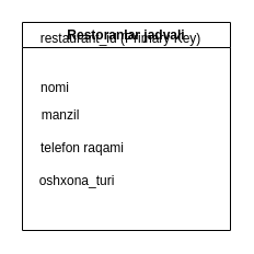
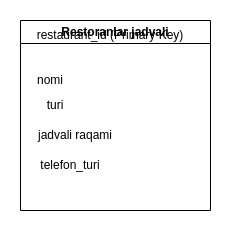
  <mxCell id="0" />
  <mxCell id="1" parent="0" />
  <mxCell id="2" value="Restoranlar jadvali" style="swimlane;whiteSpace=wrap;html=1;" vertex="1" parent="1"><mxGeometry x="20" y="20" width="190" height="190" as="geometry" /></mxCell>
  <mxCell id="3" value="restaurant_id (Primary Key)" style="text;html=1;strokeColor=none;fillColor=none;align=center;verticalAlign=middle;whiteSpace=wrap;rounded=0;" vertex="1" parent="2"><mxGeometry x="10" y="5" width="160" height="20" as="geometry" /></mxCell>
  <mxCell id="4" value="nomi" style="text;html=1;strokeColor=none;fillColor=none;align=center;verticalAlign=middle;whiteSpace=wrap;rounded=0;" vertex="1" parent="2"><mxGeometry x="10" y="50" width="40" height="20" as="geometry" /></mxCell>
- <mxCell id="5" value="manzil" style="text;html=1;strokeColor=none;fillColor=none;align=center;verticalAlign=middle;whiteSpace=wrap;rounded=0;" vertex="1" parent="2"><mxGeometry x="10" y="70" width="50" height="30" as="geometry" /></mxCell>
- <mxCell id="6" value="telefon raqami" style="text;html=1;strokeColor=none;fillColor=none;align=center;verticalAlign=middle;whiteSpace=wrap;rounded=0;" vertex="1" parent="2"><mxGeometry x="10" y="100" width="90" height="30" as="geometry" /></mxCell>
- <mxCell id="7" value="oshxona_turi" style="text;html=1;strokeColor=none;fillColor=none;align=center;verticalAlign=middle;whiteSpace=wrap;rounded=0;" vertex="1" parent="2"><mxGeometry y="130" width="100" height="30" as="geometry" /></mxCell>
+ <mxCell id="5" value="turi" style="text;html=1;strokeColor=none;fillColor=none;align=center;verticalAlign=middle;whiteSpace=wrap;rounded=0;" vertex="1" parent="2"><mxGeometry x="10" y="70" width="50" height="30" as="geometry" /></mxCell>
+ <mxCell id="6" value="jadvali raqami" style="text;html=1;strokeColor=none;fillColor=none;align=center;verticalAlign=middle;whiteSpace=wrap;rounded=0;" vertex="1" parent="2"><mxGeometry x="10" y="100" width="90" height="30" as="geometry" /></mxCell>
+ <mxCell id="7" value="telefon_turi" style="text;html=1;strokeColor=none;fillColor=none;align=center;verticalAlign=middle;whiteSpace=wrap;rounded=0;" vertex="1" parent="2"><mxGeometry y="130" width="100" height="30" as="geometry" /></mxCell>
